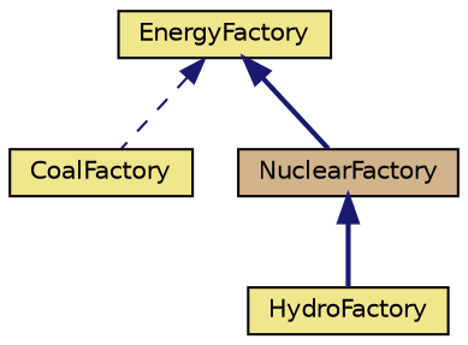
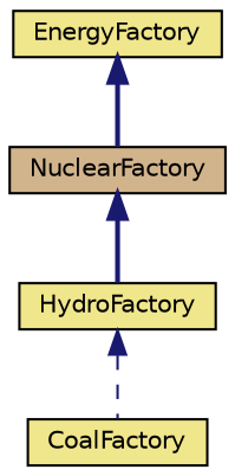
  digraph {
    node [color=black fillcolor=khaki fontname=Helvetica fontsize=10 shape=record style=filled]
    edge [color=midnightblue dir=back fontname=Helvetica fontsize=10 labelfontname=Helvetica labelfontsize=10 style=bold]
    n1 [fontcolor=black height=0.2 label=EnergyFactory width=0.4]
    n2 [height=0.2 label=CoalFactory width=0.4]
    n3 [fillcolor=tan height=0.2 label=NuclearFactory width=0.4]
    n4 [height=0.2 label=HydroFactory width=0.4]
-   n1 -> n2 [style=dashed]
+   n4 -> n2 [style=dashed]
    n1 -> n3
    n3 -> n4
  }
